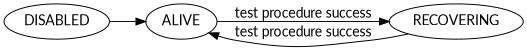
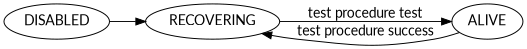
  digraph {
    fontname=Lato
    rankdir=LR
    node [fontname=Lato]
    edge [fontname=Lato]
    DISABLED
    ALIVE
    RECOVERING
-   DISABLED -> ALIVE
+   DISABLED -> RECOVERING
    ALIVE -> RECOVERING [label="test procedure success"]
-   RECOVERING -> ALIVE [label="test procedure success"]
+   RECOVERING -> ALIVE [label="test procedure test"]
  }
